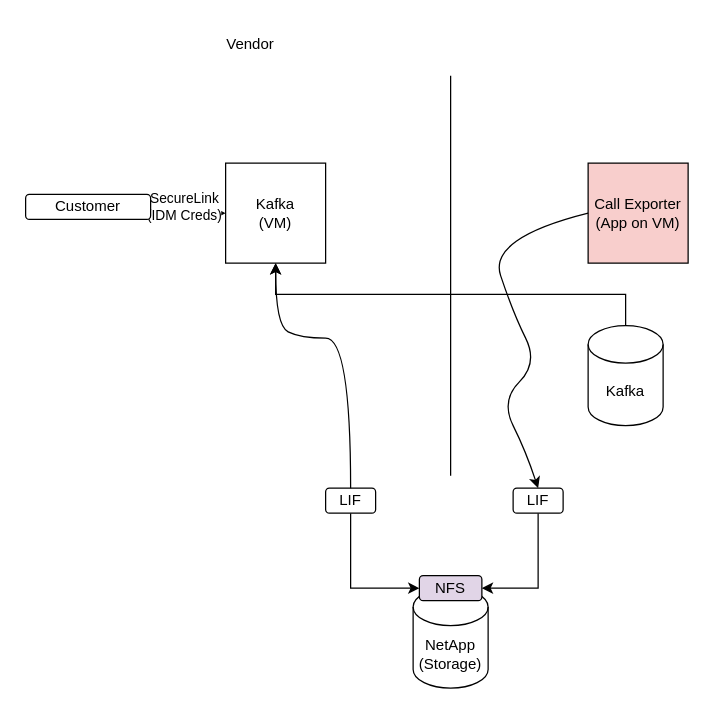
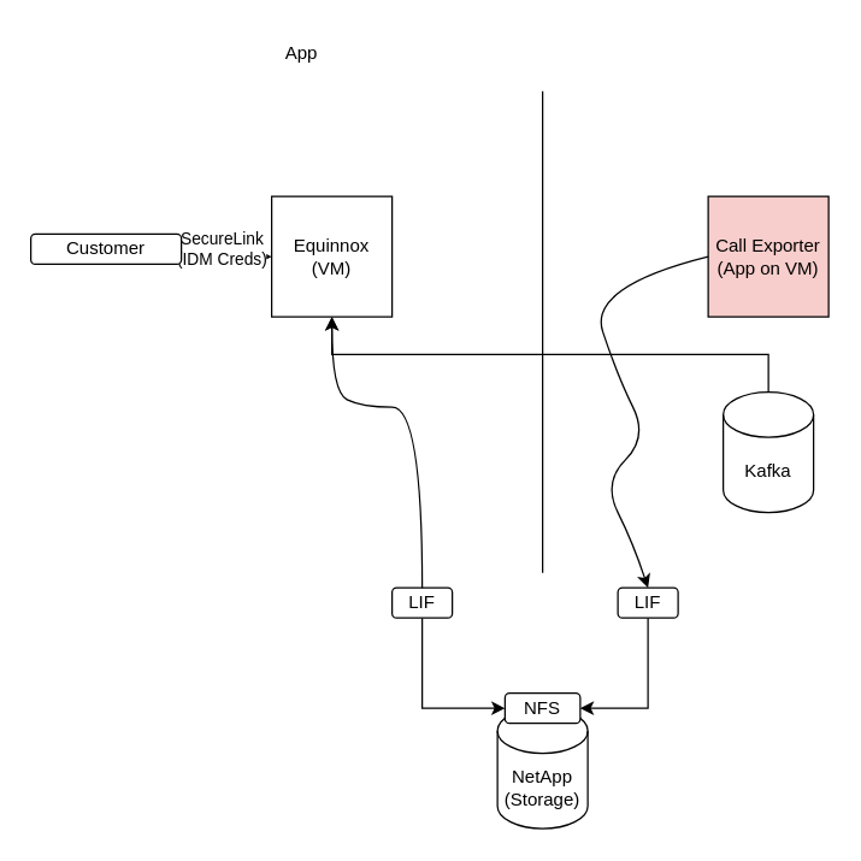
  <mxCell id="0" />
  <mxCell id="1" parent="0" />
  <mxCell id="2" value="" style="endArrow=none;html=1;rounded=0;" parent="1" edge="1"><mxGeometry width="50" height="50" relative="1" as="geometry"><mxPoint x="360" y="380" as="sourcePoint" /><mxPoint x="360" y="60" as="targetPoint" /></mxGeometry></mxCell>
- <mxCell id="3" value="Vendor" style="text;html=1;strokeColor=none;fillColor=none;align=center;verticalAlign=middle;whiteSpace=wrap;rounded=0;" parent="1" vertex="1"><mxGeometry x="170" y="20" width="60" height="30" as="geometry" /></mxCell>
+ <mxCell id="3" value="App" style="text;html=1;strokeColor=none;fillColor=none;align=center;verticalAlign=middle;whiteSpace=wrap;rounded=0;" parent="1" vertex="1"><mxGeometry x="170" y="20" width="60" height="30" as="geometry" /></mxCell>
  <mxCell id="4" style="edgeStyle=orthogonalEdgeStyle;rounded=0;orthogonalLoop=1;jettySize=auto;html=1;exitX=0.5;exitY=0;exitDx=0;exitDy=0;exitPerimeter=0;" parent="1" source="6" target="14" edge="1"><mxGeometry relative="1" as="geometry" /></mxCell>
  <mxCell id="5" value="Call Exporter&lt;br&gt;(App on VM)" style="whiteSpace=wrap;html=1;aspect=fixed;fillColor=#f8cecc;" parent="1" vertex="1"><mxGeometry x="470" y="130" width="80" height="80" as="geometry" /></mxCell>
- <mxCell id="6" value="Kafka" style="shape=cylinder3;whiteSpace=wrap;html=1;boundedLbl=1;backgroundOutline=1;size=15;" parent="1" vertex="1"><mxGeometry x="470" y="260" width="60" height="80" as="geometry" /></mxCell>
+ <mxCell id="6" value="Kafka" style="shape=cylinder3;whiteSpace=wrap;html=1;boundedLbl=1;backgroundOutline=1;size=15;" parent="1" vertex="1"><mxGeometry x="480" y="260" width="60" height="80" as="geometry" /></mxCell>
  <mxCell id="7" value="NetApp&lt;br&gt;(Storage)" style="shape=cylinder3;whiteSpace=wrap;html=1;boundedLbl=1;backgroundOutline=1;size=15;" parent="1" vertex="1"><mxGeometry x="330" y="470" width="60" height="80" as="geometry" /></mxCell>
  <mxCell id="8" style="edgeStyle=orthogonalEdgeStyle;rounded=0;orthogonalLoop=1;jettySize=auto;html=1;entryX=0;entryY=0.5;entryDx=0;entryDy=0;" parent="1" source="9" target="12" edge="1"><mxGeometry relative="1" as="geometry"><mxPoint x="320" y="470" as="targetPoint" /><Array as="points"><mxPoint x="280" y="470" /></Array></mxGeometry></mxCell>
  <mxCell id="9" value="LIF" style="rounded=1;whiteSpace=wrap;html=1;" parent="1" vertex="1"><mxGeometry x="260" y="390" width="40" height="20" as="geometry" /></mxCell>
  <mxCell id="10" style="edgeStyle=orthogonalEdgeStyle;rounded=0;orthogonalLoop=1;jettySize=auto;html=1;entryX=1;entryY=0.5;entryDx=0;entryDy=0;" parent="1" source="11" target="12" edge="1"><mxGeometry relative="1" as="geometry"><Array as="points"><mxPoint x="430" y="470" /></Array></mxGeometry></mxCell>
  <mxCell id="11" value="LIF" style="rounded=1;whiteSpace=wrap;html=1;" parent="1" vertex="1"><mxGeometry x="410" y="390" width="40" height="20" as="geometry" /></mxCell>
- <mxCell id="12" value="NFS" style="rounded=1;whiteSpace=wrap;html=1;fillColor=#e1d5e7;" parent="1" vertex="1"><mxGeometry x="335" y="460" width="50" height="20" as="geometry" /></mxCell>
+ <mxCell id="12" value="NFS" style="rounded=1;whiteSpace=wrap;html=1;" parent="1" vertex="1"><mxGeometry x="335" y="460" width="50" height="20" as="geometry" /></mxCell>
  <mxCell id="13" value="" style="curved=1;endArrow=classic;html=1;rounded=0;exitX=0;exitY=0.5;exitDx=0;exitDy=0;entryX=0.5;entryY=0;entryDx=0;entryDy=0;" parent="1" source="5" target="11" edge="1"><mxGeometry width="50" height="50" relative="1" as="geometry"><mxPoint x="400" y="340" as="sourcePoint" /><mxPoint x="350" y="390" as="targetPoint" /><Array as="points"><mxPoint x="390" y="190" /><mxPoint x="410" y="250" /><mxPoint x="430" y="290" /><mxPoint x="400" y="320" /><mxPoint x="420" y="360" /></Array></mxGeometry></mxCell>
- <mxCell id="14" value="Kafka&lt;br&gt;(VM)" style="whiteSpace=wrap;html=1;aspect=fixed;" parent="1" vertex="1"><mxGeometry x="180" y="130" width="80" height="80" as="geometry" /></mxCell>
+ <mxCell id="14" value="Equinnox&lt;br&gt;(VM)" style="whiteSpace=wrap;html=1;aspect=fixed;" parent="1" vertex="1"><mxGeometry x="180" y="130" width="80" height="80" as="geometry" /></mxCell>
  <mxCell id="15" value="" style="curved=1;endArrow=classic;html=1;rounded=0;exitX=0.5;exitY=0;exitDx=0;exitDy=0;entryX=0.5;entryY=0;entryDx=0;entryDy=0;" parent="1" source="9" edge="1"><mxGeometry width="50" height="50" relative="1" as="geometry"><mxPoint x="180" y="430" as="sourcePoint" /><mxPoint x="220" y="210" as="targetPoint" /><Array as="points"><mxPoint x="280" y="270" /><mxPoint x="240" y="270" /><mxPoint x="220" y="260" /></Array></mxGeometry></mxCell>
  <mxCell id="16" style="edgeStyle=orthogonalEdgeStyle;rounded=0;orthogonalLoop=1;jettySize=auto;html=1;entryX=0;entryY=0.5;entryDx=0;entryDy=0;" parent="1" source="18" target="14" edge="1"><mxGeometry relative="1" as="geometry" /></mxCell>
  <mxCell id="17" value="SecureLink&lt;br&gt;(IDM Creds)" style="edgeLabel;html=1;align=center;verticalAlign=middle;resizable=0;points=[];" parent="16" vertex="1" connectable="0"><mxGeometry x="-0.2" y="1" relative="1" as="geometry"><mxPoint as="offset" /></mxGeometry></mxCell>
  <mxCell id="18" value="Customer" style="rounded=1;whiteSpace=wrap;html=1;" parent="1" vertex="1"><mxGeometry x="20" y="155" width="100" height="20" as="geometry" /></mxCell>
